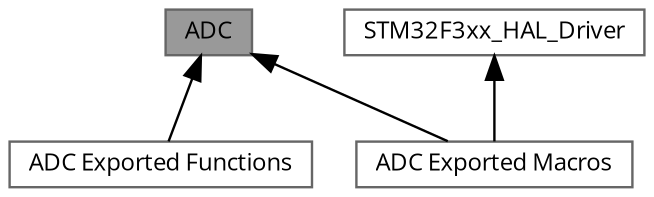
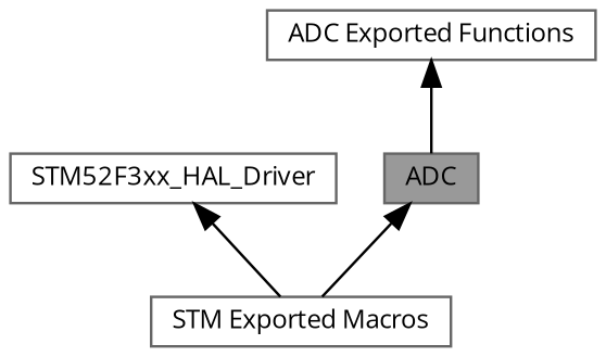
  digraph {
    fontname="Open Sans"
    rankdir=TB
    node [color=grey40 fillcolor=white fontname="Open Sans" fontsize=10 shape=box style=filled]
    edge [dir=back fontname="Open Sans" fontsize=10 labelfontname=Helvetica labelfontsize=10 shape=plaintext style=solid]
    n1 [color=gray40 fillcolor=grey60 fontcolor=black height=0.2 label=ADC width=0.4]
    n2 [height=0.2 label="ADC Exported Functions" width=0.4]
-   n3 [height=0.2 label="ADC Exported Macros" width=0.4]
-   n4 [height=0.2 label=STM32F3xx_HAL_Driver width=0.4]
-   n1 -> n2
+   n3 [height=0.2 label="STM Exported Macros" width=0.4]
+   n4 [height=0.2 label=STM52F3xx_HAL_Driver width=0.4]
+   n2 -> n1
    n1 -> n3
    n4 -> n3
  }
